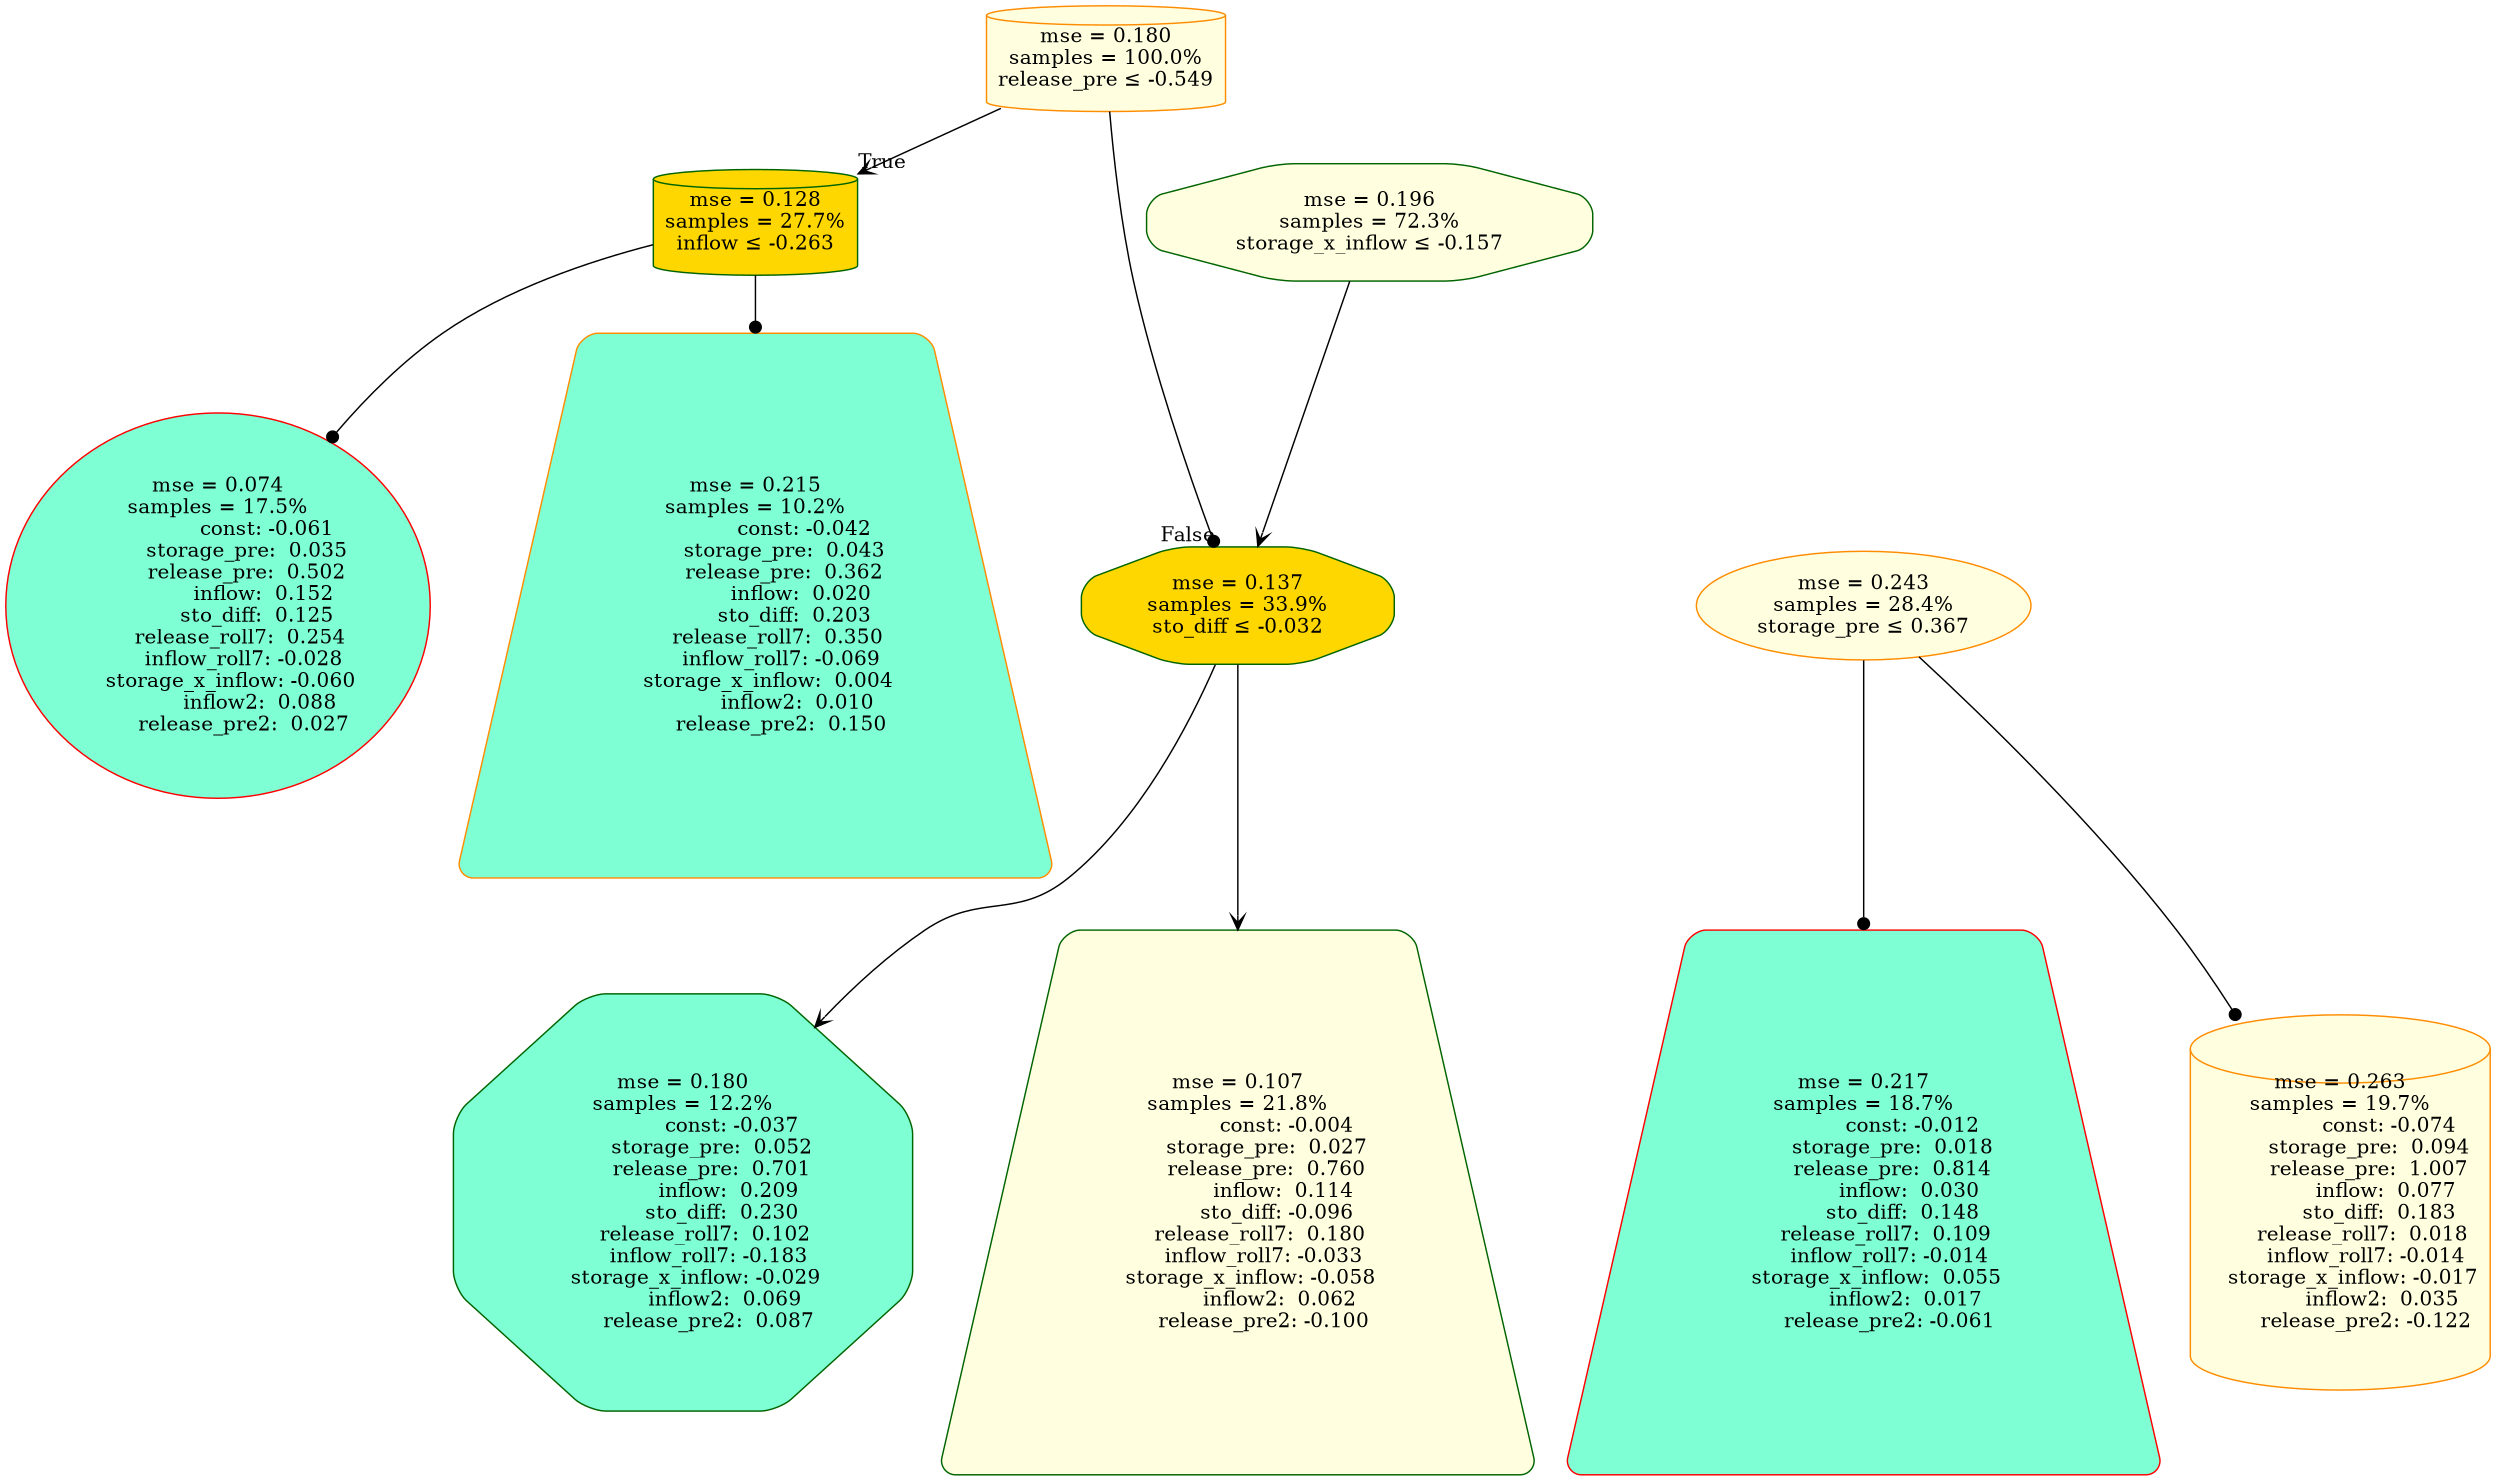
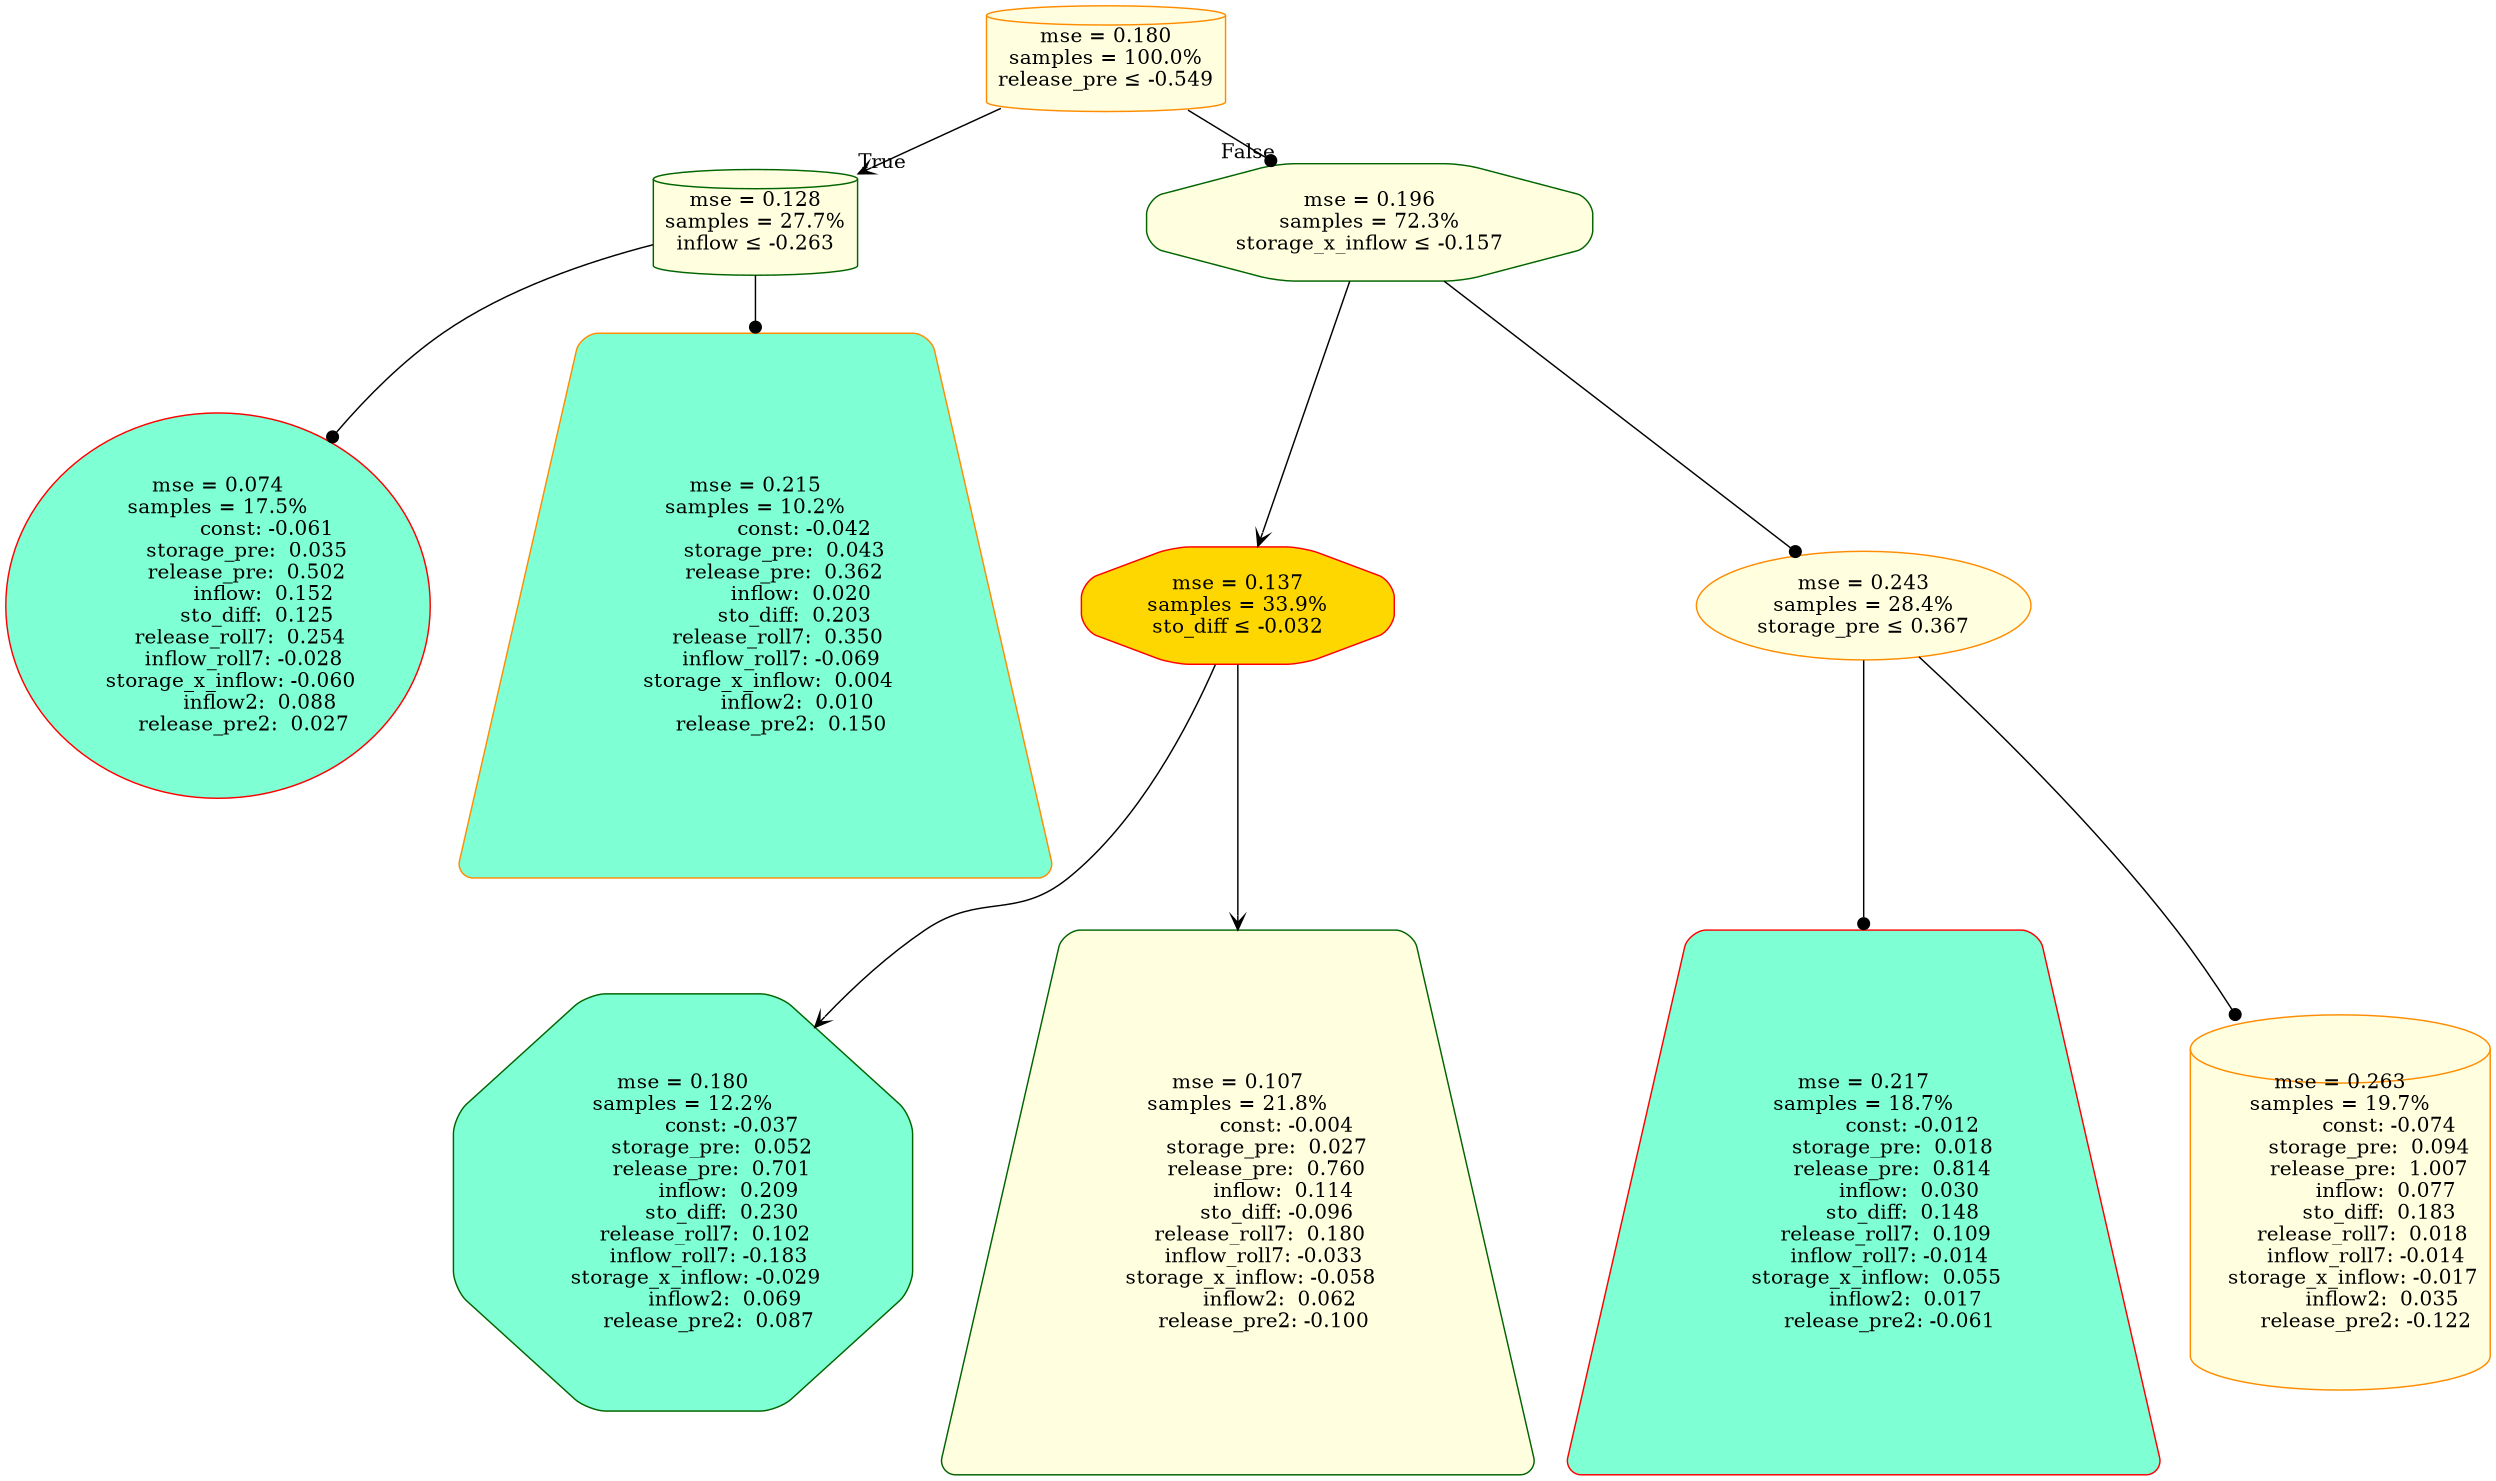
  digraph {
    fontname="DejaVu Serif"
    node [color=darkgreen fillcolor=lightyellow fontname="DejaVu Serif" shape=cylinder style="filled, rounded"]
    edge [arrowhead=dot fontname="DejaVu Serif"]
    n1 [color=darkorange label="mse = 0.180\nsamples = 100.0%\nrelease_pre &le; -0.549"]
-   n2 [fillcolor=gold label="mse = 0.128\nsamples = 27.7%\ninflow &le; -0.263"]
+   n2 [label="mse = 0.128\nsamples = 27.7%\ninflow &le; -0.263"]
    n3 [label="mse = 0.196\nsamples = 72.3%\nstorage_x_inflow &le; -0.157" shape=octagon]
    n4 [color=red fillcolor=aquamarine label="mse = 0.074\nsamples = 17.5%\n               const: -0.061\n         storage_pre:  0.035\n         release_pre:  0.502\n              inflow:  0.152\n            sto_diff:  0.125\n       release_roll7:  0.254\n        inflow_roll7: -0.028\n    storage_x_inflow: -0.060\n             inflow2:  0.088\n        release_pre2:  0.027" shape=ellipse]
    n5 [color=darkorange fillcolor=aquamarine label="mse = 0.215\nsamples = 10.2%\n               const: -0.042\n         storage_pre:  0.043\n         release_pre:  0.362\n              inflow:  0.020\n            sto_diff:  0.203\n       release_roll7:  0.350\n        inflow_roll7: -0.069\n    storage_x_inflow:  0.004\n             inflow2:  0.010\n        release_pre2:  0.150" shape=trapezium]
-   n6 [fillcolor=gold label="mse = 0.137\nsamples = 33.9%\nsto_diff &le; -0.032" shape=octagon]
+   n6 [color=red fillcolor=gold label="mse = 0.137\nsamples = 33.9%\nsto_diff &le; -0.032" shape=octagon]
    n7 [color=darkorange label="mse = 0.243\nsamples = 28.4%\nstorage_pre &le; 0.367" shape=ellipse]
    n8 [fillcolor=aquamarine label="mse = 0.180\nsamples = 12.2%\n               const: -0.037\n         storage_pre:  0.052\n         release_pre:  0.701\n              inflow:  0.209\n            sto_diff:  0.230\n       release_roll7:  0.102\n        inflow_roll7: -0.183\n    storage_x_inflow: -0.029\n             inflow2:  0.069\n        release_pre2:  0.087" shape=octagon]
    n9 [label="mse = 0.107\nsamples = 21.8%\n               const: -0.004\n         storage_pre:  0.027\n         release_pre:  0.760\n              inflow:  0.114\n            sto_diff: -0.096\n       release_roll7:  0.180\n        inflow_roll7: -0.033\n    storage_x_inflow: -0.058\n             inflow2:  0.062\n        release_pre2: -0.100" shape=trapezium]
    n10 [color=red fillcolor=aquamarine label="mse = 0.217\nsamples = 18.7%\n               const: -0.012\n         storage_pre:  0.018\n         release_pre:  0.814\n              inflow:  0.030\n            sto_diff:  0.148\n       release_roll7:  0.109\n        inflow_roll7: -0.014\n    storage_x_inflow:  0.055\n             inflow2:  0.017\n        release_pre2: -0.061" shape=trapezium]
    n11 [color=darkorange label="mse = 0.263\nsamples = 19.7%\n               const: -0.074\n         storage_pre:  0.094\n         release_pre:  1.007\n              inflow:  0.077\n            sto_diff:  0.183\n       release_roll7:  0.018\n        inflow_roll7: -0.014\n    storage_x_inflow: -0.017\n             inflow2:  0.035\n        release_pre2: -0.122"]
    n1 -> n2 [arrowhead=vee headlabel=True labelangle=45 labeldistance=2.5]
-   n1 -> n6 [headlabel=False labelangle=-45 labeldistance=2.5]
+   n1 -> n3 [headlabel=False labelangle=-45 labeldistance=2.5]
    n2 -> n4
    n2 -> n5
    n3 -> n6 [arrowhead=vee]
+   n3 -> n7
    n6 -> n8 [arrowhead=vee]
    n6 -> n9 [arrowhead=vee]
    n7 -> n10
    n7 -> n11
  }
